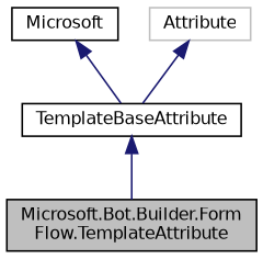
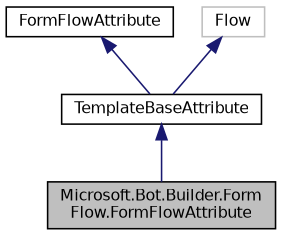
  digraph {
    node [color=black fillcolor=white fontname=Helvetica fontsize=10 shape=record style=filled]
    edge [color=midnightblue dir=back fontname=Helvetica fontsize=10 labelfontname=Helvetica labelfontsize=10 style=solid]
-   n1 [fillcolor=grey75 fontcolor=black height=0.2 label="Microsoft.Bot.Builder.Form\lFlow.TemplateAttribute" width=0.4]
+   n1 [fillcolor=grey75 fontcolor=black height=0.2 label="Microsoft.Bot.Builder.Form\lFlow.FormFlowAttribute" width=0.4]
    n2 [height=0.2 label=TemplateBaseAttribute width=0.4]
-   n3 [height=0.2 label=Microsoft width=0.4]
-   n4 [color=grey75 height=0.2 label=Attribute width=0.4]
+   n3 [height=0.2 label=FormFlowAttribute width=0.4]
+   n4 [color=grey75 height=0.2 label=Flow width=0.4]
    n2 -> n1
    n3 -> n2
    n4 -> n2
  }
